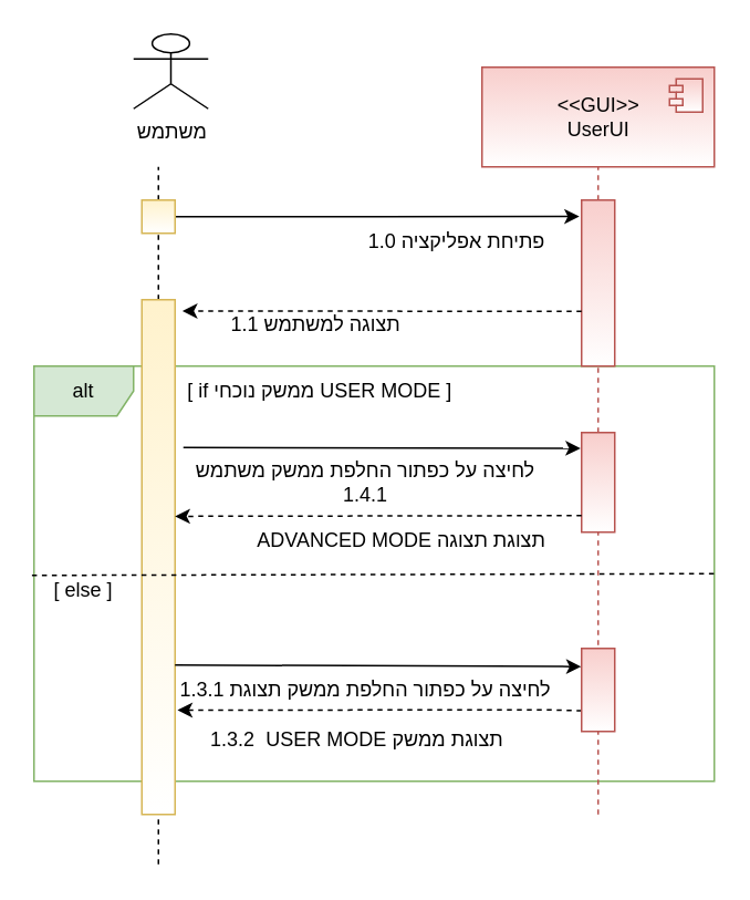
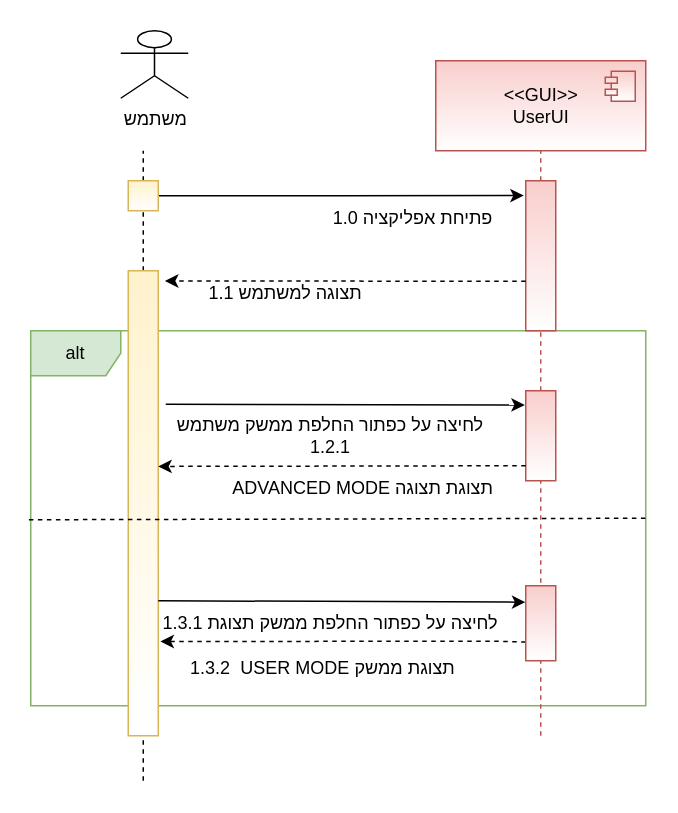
  <mxCell id="0" />
  <mxCell id="1" parent="0" />
  <mxCell id="2" value="alt" style="shape=umlFrame;whiteSpace=wrap;html=1;fillColor=#d5e8d4;strokeColor=#82b366;" parent="1" vertex="1"><mxGeometry x="20" y="220" width="410" height="250" as="geometry" /></mxCell>
  <mxCell id="3" value="משתמש" style="shape=umlActor;verticalLabelPosition=bottom;verticalAlign=top;html=1;outlineConnect=0;gradientColor=#ffffff;" parent="1" vertex="1"><mxGeometry x="80" y="20" width="45" height="45" as="geometry" /></mxCell>
  <mxCell id="4" value="" style="endArrow=none;dashed=1;html=1;rounded=0;startArrow=none;" parent="1" source="11" edge="1"><mxGeometry width="50" height="50" relative="1" as="geometry"><mxPoint x="95" y="480" as="sourcePoint" /><mxPoint x="95" y="100" as="targetPoint" /></mxGeometry></mxCell>
  <mxCell id="5" value="" style="endArrow=none;dashed=1;html=1;rounded=0;entryX=0.5;entryY=1;entryDx=0;entryDy=0;fillColor=#f8cecc;strokeColor=#b85450;startArrow=none;" parent="1" source="8" edge="1"><mxGeometry width="50" height="50" relative="1" as="geometry"><mxPoint x="360" y="490" as="sourcePoint" /><mxPoint x="360" y="100" as="targetPoint" /></mxGeometry></mxCell>
  <mxCell id="6" style="edgeStyle=orthogonalEdgeStyle;rounded=0;orthogonalLoop=1;jettySize=auto;html=1;entryX=-0.067;entryY=0.099;entryDx=0;entryDy=0;entryPerimeter=0;" parent="1" source="7" target="8" edge="1"><mxGeometry relative="1" as="geometry"><mxPoint x="240" y="134" as="targetPoint" /></mxGeometry></mxCell>
  <mxCell id="7" value="" style="rounded=0;whiteSpace=wrap;html=1;fillColor=#fff2cc;strokeColor=#d6b656;gradientColor=#ffffff;" parent="1" vertex="1"><mxGeometry x="85" y="120" width="20" height="20" as="geometry" /></mxCell>
  <mxCell id="8" value="" style="rounded=0;whiteSpace=wrap;html=1;fillColor=#f8cecc;strokeColor=#b85450;gradientColor=#ffffff;" parent="1" vertex="1"><mxGeometry x="350" y="120" width="20" height="100" as="geometry" /></mxCell>
  <mxCell id="9" value="" style="endArrow=none;dashed=1;html=1;rounded=0;entryX=0.5;entryY=1;entryDx=0;entryDy=0;fillColor=#f8cecc;strokeColor=#b85450;startArrow=none;" parent="1" source="24" target="8" edge="1"><mxGeometry width="50" height="50" relative="1" as="geometry"><mxPoint x="360" y="580" as="sourcePoint" /><mxPoint x="360" y="100" as="targetPoint" /></mxGeometry></mxCell>
  <mxCell id="10" value="פתיחת אפליקציה 1.0" style="text;html=1;strokeColor=none;fillColor=none;align=center;verticalAlign=middle;whiteSpace=wrap;rounded=0;textDirection=rtl;" parent="1" vertex="1"><mxGeometry x="220" y="130" width="110" height="30" as="geometry" /></mxCell>
  <mxCell id="11" value="" style="rounded=0;whiteSpace=wrap;html=1;fillColor=#fff2cc;strokeColor=#d6b656;gradientColor=#ffffff;" parent="1" vertex="1"><mxGeometry x="85" y="180" width="20" height="310" as="geometry" /></mxCell>
  <mxCell id="12" value="" style="endArrow=none;dashed=1;html=1;rounded=0;" parent="1" target="11" edge="1"><mxGeometry width="50" height="50" relative="1" as="geometry"><mxPoint x="95" y="520" as="sourcePoint" /><mxPoint x="95" y="100" as="targetPoint" /><Array as="points" /></mxGeometry></mxCell>
  <mxCell id="13" value="" style="endArrow=classic;html=1;rounded=0;entryX=1.223;entryY=0.022;entryDx=0;entryDy=0;entryPerimeter=0;dashed=1;" parent="1" target="11" edge="1"><mxGeometry width="50" height="50" relative="1" as="geometry"><mxPoint x="350" y="187" as="sourcePoint" /><mxPoint x="180" y="260" as="targetPoint" /></mxGeometry></mxCell>
  <mxCell id="14" value="תצוגה למשתמש 1.1" style="text;html=1;strokeColor=none;fillColor=none;align=center;verticalAlign=middle;whiteSpace=wrap;rounded=0;textDirection=rtl;" parent="1" vertex="1"><mxGeometry x="135" y="180" width="110" height="30" as="geometry" /></mxCell>
  <mxCell id="15" value="" style="endArrow=classic;html=1;rounded=0;entryX=-0.031;entryY=0.158;entryDx=0;entryDy=0;entryPerimeter=0;" parent="1" target="24" edge="1"><mxGeometry width="50" height="50" relative="1" as="geometry"><mxPoint x="110" y="269" as="sourcePoint" /><mxPoint x="210" y="279" as="targetPoint" /></mxGeometry></mxCell>
- <mxCell id="16" value="לחיצה על כפתור החלפת ממשק משתמש 1.4.1" style="text;html=1;strokeColor=none;fillColor=none;align=center;verticalAlign=middle;whiteSpace=wrap;rounded=0;textDirection=rtl;" parent="1" vertex="1"><mxGeometry x="105" y="275" width="230" height="30" as="geometry" /></mxCell>
+ <mxCell id="16" value="לחיצה על כפתור החלפת ממשק משתמש 1.2.1" style="text;html=1;strokeColor=none;fillColor=none;align=center;verticalAlign=middle;whiteSpace=wrap;rounded=0;textDirection=rtl;" parent="1" vertex="1"><mxGeometry x="105" y="275" width="230" height="30" as="geometry" /></mxCell>
  <mxCell id="17" value="&lt;span&gt;&amp;lt;&amp;lt;GUI&amp;gt;&amp;gt;&lt;/span&gt;&lt;br&gt;&lt;span&gt;UserUI&lt;/span&gt;" style="html=1;dropTarget=0;fillColor=#f8cecc;strokeColor=#b85450;gradientColor=#ffffff;" parent="1" vertex="1"><mxGeometry x="290" y="40" width="140" height="60" as="geometry" /></mxCell>
  <mxCell id="18" value="" style="shape=module;jettyWidth=8;jettyHeight=4;fillColor=#f8cecc;strokeColor=#b85450;gradientColor=#ffffff;" parent="17" vertex="1"><mxGeometry x="1" width="20" height="20" relative="1" as="geometry"><mxPoint x="-27" y="7" as="offset" /></mxGeometry></mxCell>
  <mxCell id="19" value="&lt;font face=&quot;helvetica&quot;&gt;תצוגת תצוגה ADVANCED MODE&amp;nbsp;&lt;/font&gt;" style="text;html=1;strokeColor=none;fillColor=none;align=center;verticalAlign=middle;whiteSpace=wrap;rounded=0;textDirection=rtl;" parent="1" vertex="1"><mxGeometry x="130" y="310" width="220" height="30" as="geometry" /></mxCell>
  <mxCell id="20" value="" style="endArrow=none;dashed=1;html=1;rounded=0;entryX=1;entryY=0.5;entryDx=0;entryDy=0;entryPerimeter=0;exitX=-0.003;exitY=0.504;exitDx=0;exitDy=0;exitPerimeter=0;" parent="1" source="2" target="2" edge="1"><mxGeometry width="50" height="50" relative="1" as="geometry"><mxPoint x="460" y="360" as="sourcePoint" /><mxPoint x="760" y="360" as="targetPoint" /></mxGeometry></mxCell>
- <mxCell id="21" value="[ if ממשק נוכחי USER MODE ]" style="text;html=1;strokeColor=none;fillColor=none;align=center;verticalAlign=middle;whiteSpace=wrap;rounded=0;" parent="1" vertex="1"><mxGeometry x="110" y="220" width="165" height="30" as="geometry" /></mxCell>
- <mxCell id="22" value="[ else ]" style="text;html=1;strokeColor=none;fillColor=none;align=center;verticalAlign=middle;whiteSpace=wrap;rounded=0;" parent="1" vertex="1"><mxGeometry x="20" y="340" width="60" height="30" as="geometry" /></mxCell>
  <mxCell id="23" value="" style="endArrow=classic;html=1;rounded=0;exitX=0;exitY=0.75;exitDx=0;exitDy=0;entryX=1.074;entryY=0.685;entryDx=0;entryDy=0;entryPerimeter=0;dashed=1;" parent="1" source="31" edge="1"><mxGeometry width="50" height="50" relative="1" as="geometry"><mxPoint x="136.98" y="400.1" as="sourcePoint" /><mxPoint x="106.48" y="427.15" as="targetPoint" /><Array as="points"><mxPoint x="330" y="427" /></Array></mxGeometry></mxCell>
  <mxCell id="24" value="" style="rounded=0;whiteSpace=wrap;html=1;fillColor=#f8cecc;strokeColor=#b85450;gradientColor=#ffffff;" parent="1" vertex="1"><mxGeometry x="350" y="260" width="20" height="60" as="geometry" /></mxCell>
  <mxCell id="25" value="" style="endArrow=none;dashed=1;html=1;rounded=0;entryX=0.5;entryY=1;entryDx=0;entryDy=0;fillColor=#f8cecc;strokeColor=#b85450;" parent="1" target="24" edge="1"><mxGeometry width="50" height="50" relative="1" as="geometry"><mxPoint x="360" y="490" as="sourcePoint" /><mxPoint x="360" y="220" as="targetPoint" /></mxGeometry></mxCell>
  <mxCell id="26" value="" style="endArrow=classic;html=1;rounded=0;dashed=1;exitX=1;exitY=0;exitDx=0;exitDy=0;" parent="1" source="19" edge="1"><mxGeometry width="50" height="50" relative="1" as="geometry"><mxPoint x="320" y="310" as="sourcePoint" /><mxPoint x="105" y="310.44" as="targetPoint" /></mxGeometry></mxCell>
  <mxCell id="27" value="1.3.2" style="text;html=1;strokeColor=none;fillColor=none;align=center;verticalAlign=middle;whiteSpace=wrap;rounded=0;" parent="1" vertex="1"><mxGeometry x="110" y="430" width="60" height="30" as="geometry" /></mxCell>
  <mxCell id="28" value="" style="endArrow=classic;html=1;rounded=0;entryX=-0.031;entryY=0.158;entryDx=0;entryDy=0;entryPerimeter=0;exitX=0.981;exitY=0.227;exitDx=0;exitDy=0;exitPerimeter=0;" parent="1" edge="1"><mxGeometry width="50" height="50" relative="1" as="geometry"><mxPoint x="105" y="400" as="sourcePoint" /><mxPoint x="349.76" y="400.95" as="targetPoint" /></mxGeometry></mxCell>
  <mxCell id="29" value="לחיצה על כפתור החלפת ממשק תצוגת 1.3.1" style="text;html=1;strokeColor=none;fillColor=none;align=center;verticalAlign=middle;whiteSpace=wrap;rounded=0;textDirection=rtl;" parent="1" vertex="1"><mxGeometry x="105" y="400" width="230" height="30" as="geometry" /></mxCell>
  <mxCell id="30" value="&lt;font face=&quot;helvetica&quot;&gt;תצוגת ממשק USER MODE&amp;nbsp;&lt;/font&gt;" style="text;html=1;strokeColor=none;fillColor=none;align=center;verticalAlign=middle;whiteSpace=wrap;rounded=0;textDirection=rtl;" parent="1" vertex="1"><mxGeometry x="120" y="430" width="220" height="30" as="geometry" /></mxCell>
  <mxCell id="31" value="" style="rounded=0;whiteSpace=wrap;html=1;fillColor=#f8cecc;strokeColor=#b85450;gradientColor=#ffffff;" parent="1" vertex="1"><mxGeometry x="350" y="390" width="20" height="50" as="geometry" /></mxCell>
